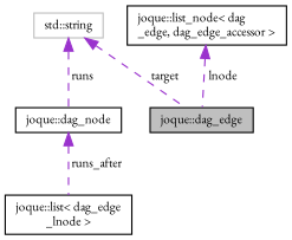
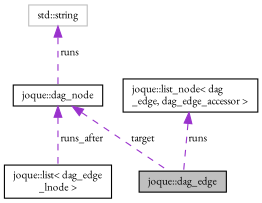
  digraph {
    fontname="EB Garamond"
    node [color=black fillcolor=white fontname="EB Garamond" fontsize=10 shape=record style=filled]
    edge [color=darkorchid3 dir=back fontname="EB Garamond" fontsize=10 labelfontname=Helvetica labelfontsize=10 style=dashed]
    n1 [fillcolor=grey75 fontcolor=black height=0.2 label="joque::dag_edge" width=0.4]
    n2 [height=0.2 label="joque::dag_node" width=0.4]
    n3 [height=0.2 label="joque::list\< dag_edge\l_lnode \>" width=0.4]
    n4 [color=grey75 height=0.2 label="std::string" width=0.4]
    n5 [height=0.2 label="joque::list_node\< dag\l_edge, dag_edge_accessor \>" width=0.4]
-   n4 -> n1 [label=" target"]
+   n2 -> n1 [label=" target"]
    n2 -> n3 [label=" runs_after"]
    n4 -> n2 [label=" runs"]
-   n5 -> n1 [label=" lnode"]
+   n5 -> n1 [label=" runs"]
  }
